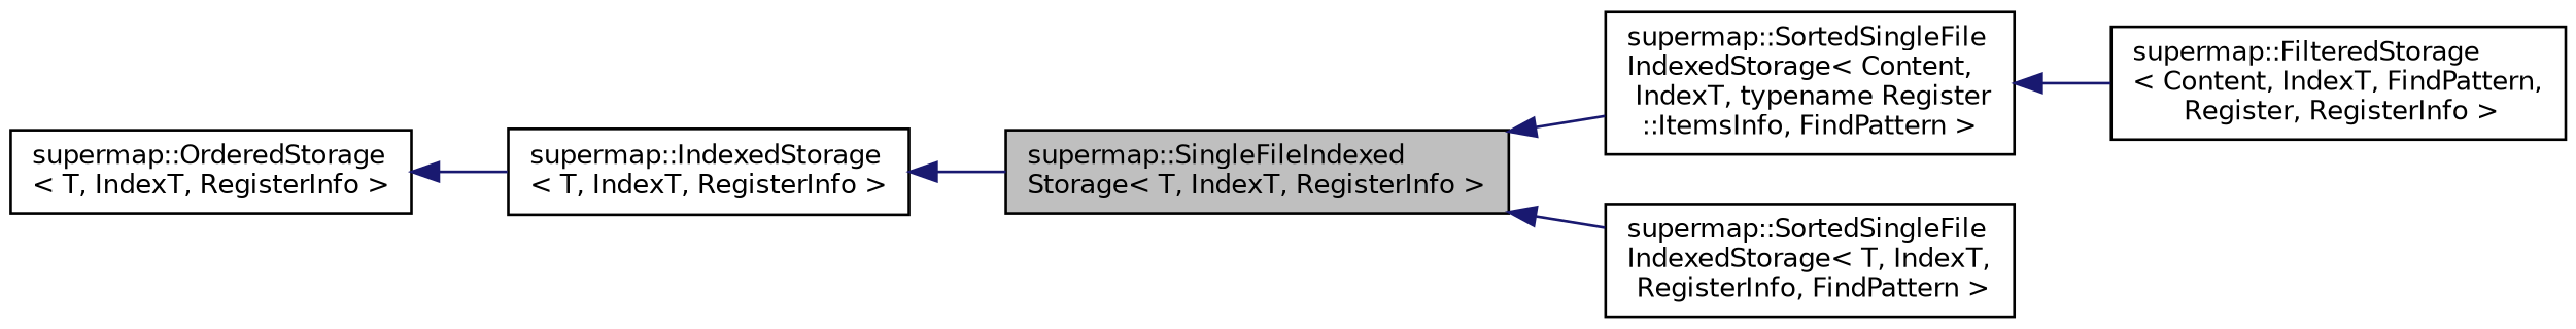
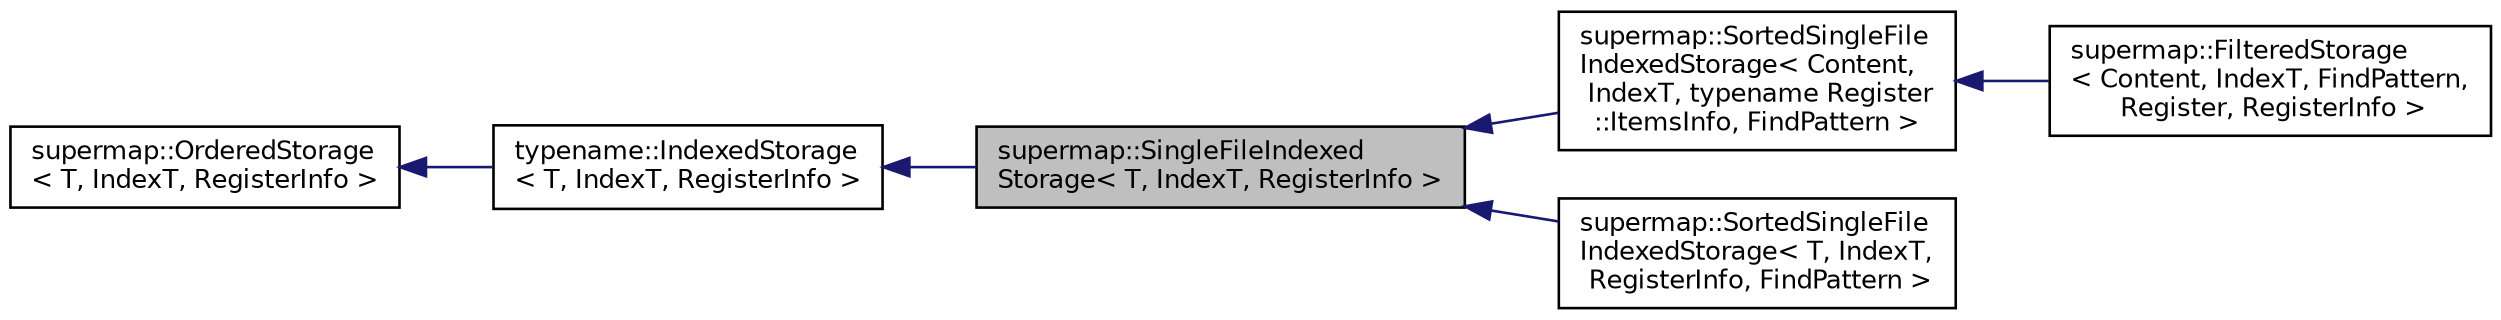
  digraph {
    rankdir=LR
    node [color=black fillcolor=white fontname=Helvetica fontsize=10 shape=record style=filled]
    edge [color=midnightblue dir=back fontname=Helvetica fontsize=10 labelfontname=Helvetica labelfontsize=10 style=solid]
    n1 [fillcolor=grey75 fontcolor=black height=0.2 label="supermap::SingleFileIndexed\lStorage\< T, IndexT, RegisterInfo \>" width=0.4]
    n2 [height=0.2 label="supermap::SortedSingleFile\lIndexedStorage\< Content,\l IndexT, typename Register\l::ItemsInfo, FindPattern \>" width=0.4]
    n3 [height=0.2 label="supermap::SortedSingleFile\lIndexedStorage\< T, IndexT,\l RegisterInfo, FindPattern \>" width=0.4]
-   n4 [height=0.2 label="supermap::IndexedStorage\l\< T, IndexT, RegisterInfo \>" width=0.4]
+   n4 [height=0.2 label="typename::IndexedStorage\l\< T, IndexT, RegisterInfo \>" width=0.4]
    n5 [height=0.2 label="supermap::OrderedStorage\l\< T, IndexT, RegisterInfo \>" width=0.4]
    n6 [height=0.2 label="supermap::FilteredStorage\l\< Content, IndexT, FindPattern,\l Register, RegisterInfo \>" width=0.4]
    n1 -> n2
    n1 -> n3
    n2 -> n6
    n4 -> n1
    n5 -> n4
  }
